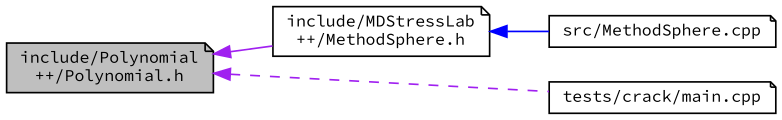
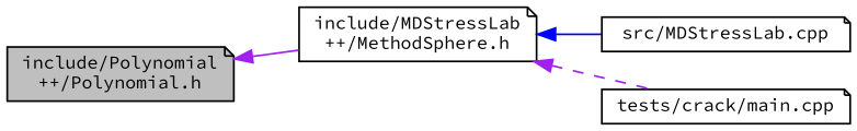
  digraph {
    fontname="Source Code Pro"
    rankdir=LR
    node [color=black fillcolor=white fontname="Source Code Pro" fontsize=10 shape=note style=filled]
    edge [color=purple dir=back fontname="Source Code Pro" fontsize=10 labelfontname=Helvetica labelfontsize=10 style=solid]
    n1 [fillcolor=grey75 fontcolor=black height=0.2 label="include/Polynomial\l++/Polynomial.h" width=0.4]
    n2 [height=0.2 label="include/MDStressLab\l++/MethodSphere.h" width=0.4]
-   n3 [height=0.2 label="src/MethodSphere.cpp" width=0.4]
+   n3 [height=0.2 label="src/MDStressLab.cpp" width=0.4]
    n4 [height=0.2 label="tests/crack/main.cpp" width=0.4]
    n1 -> n2
    n2 -> n3 [color=blue]
-   n1 -> n4 [style=dashed]
+   n2 -> n4 [style=dashed]
  }
